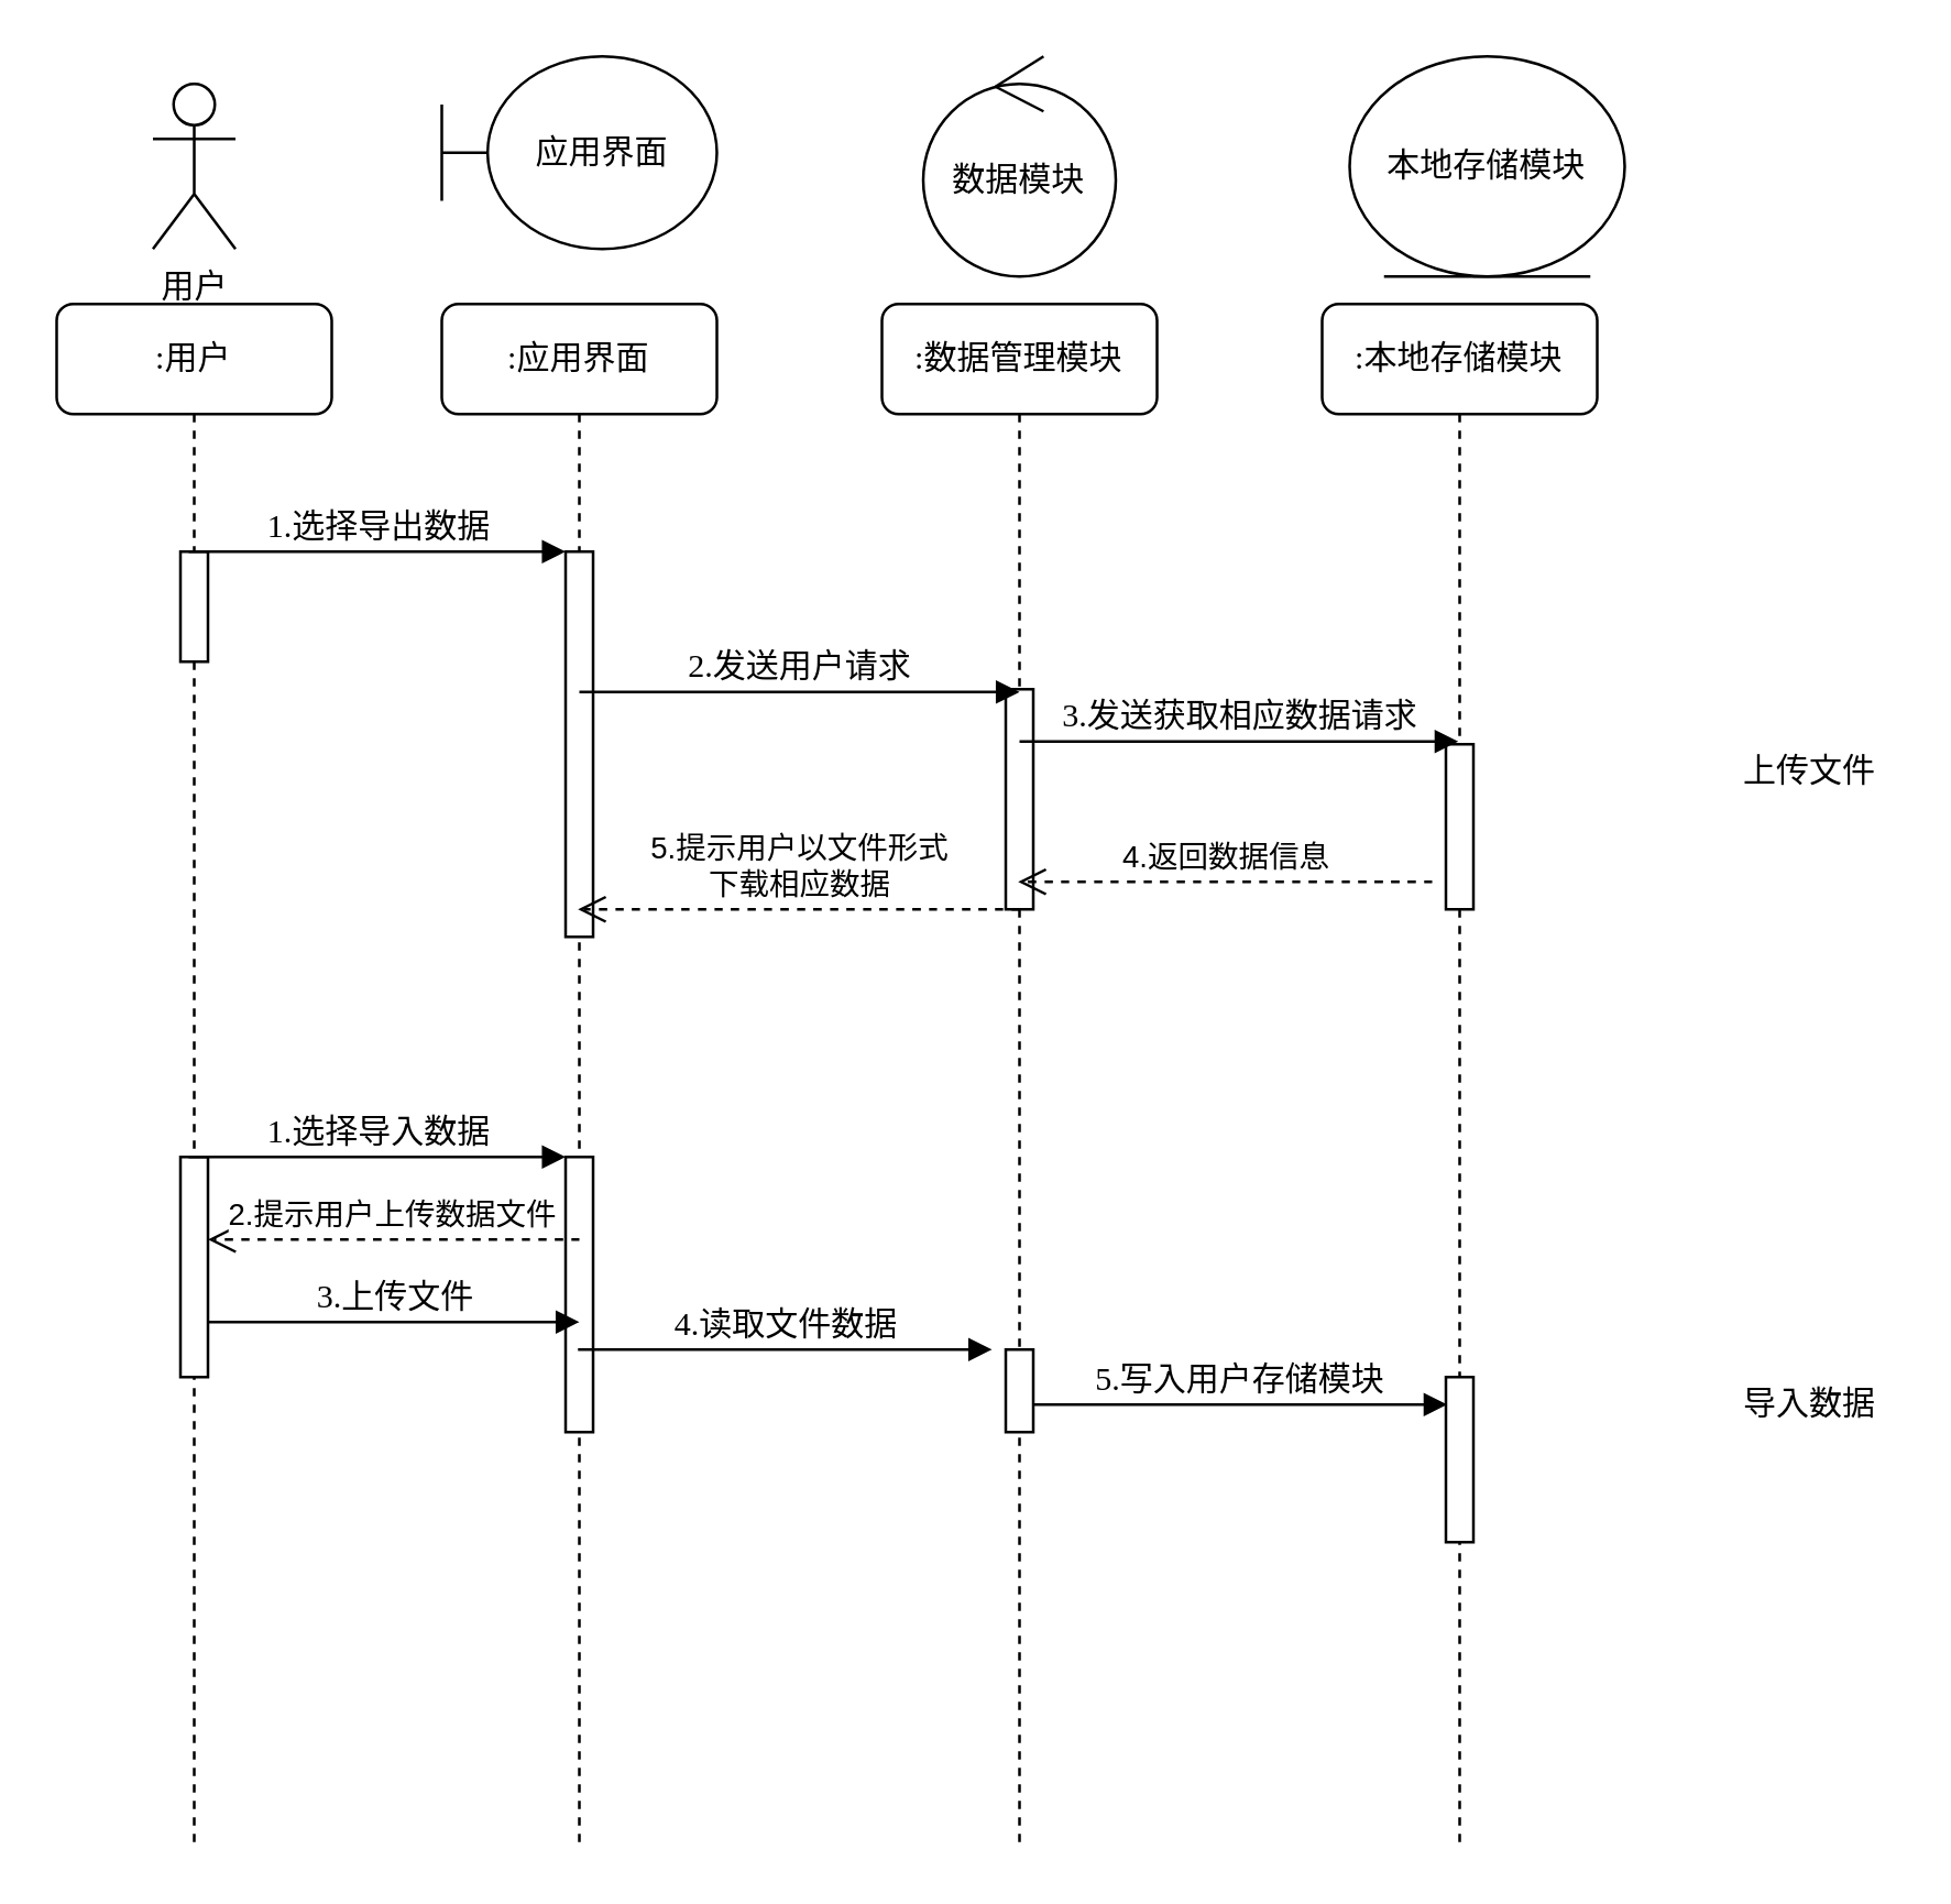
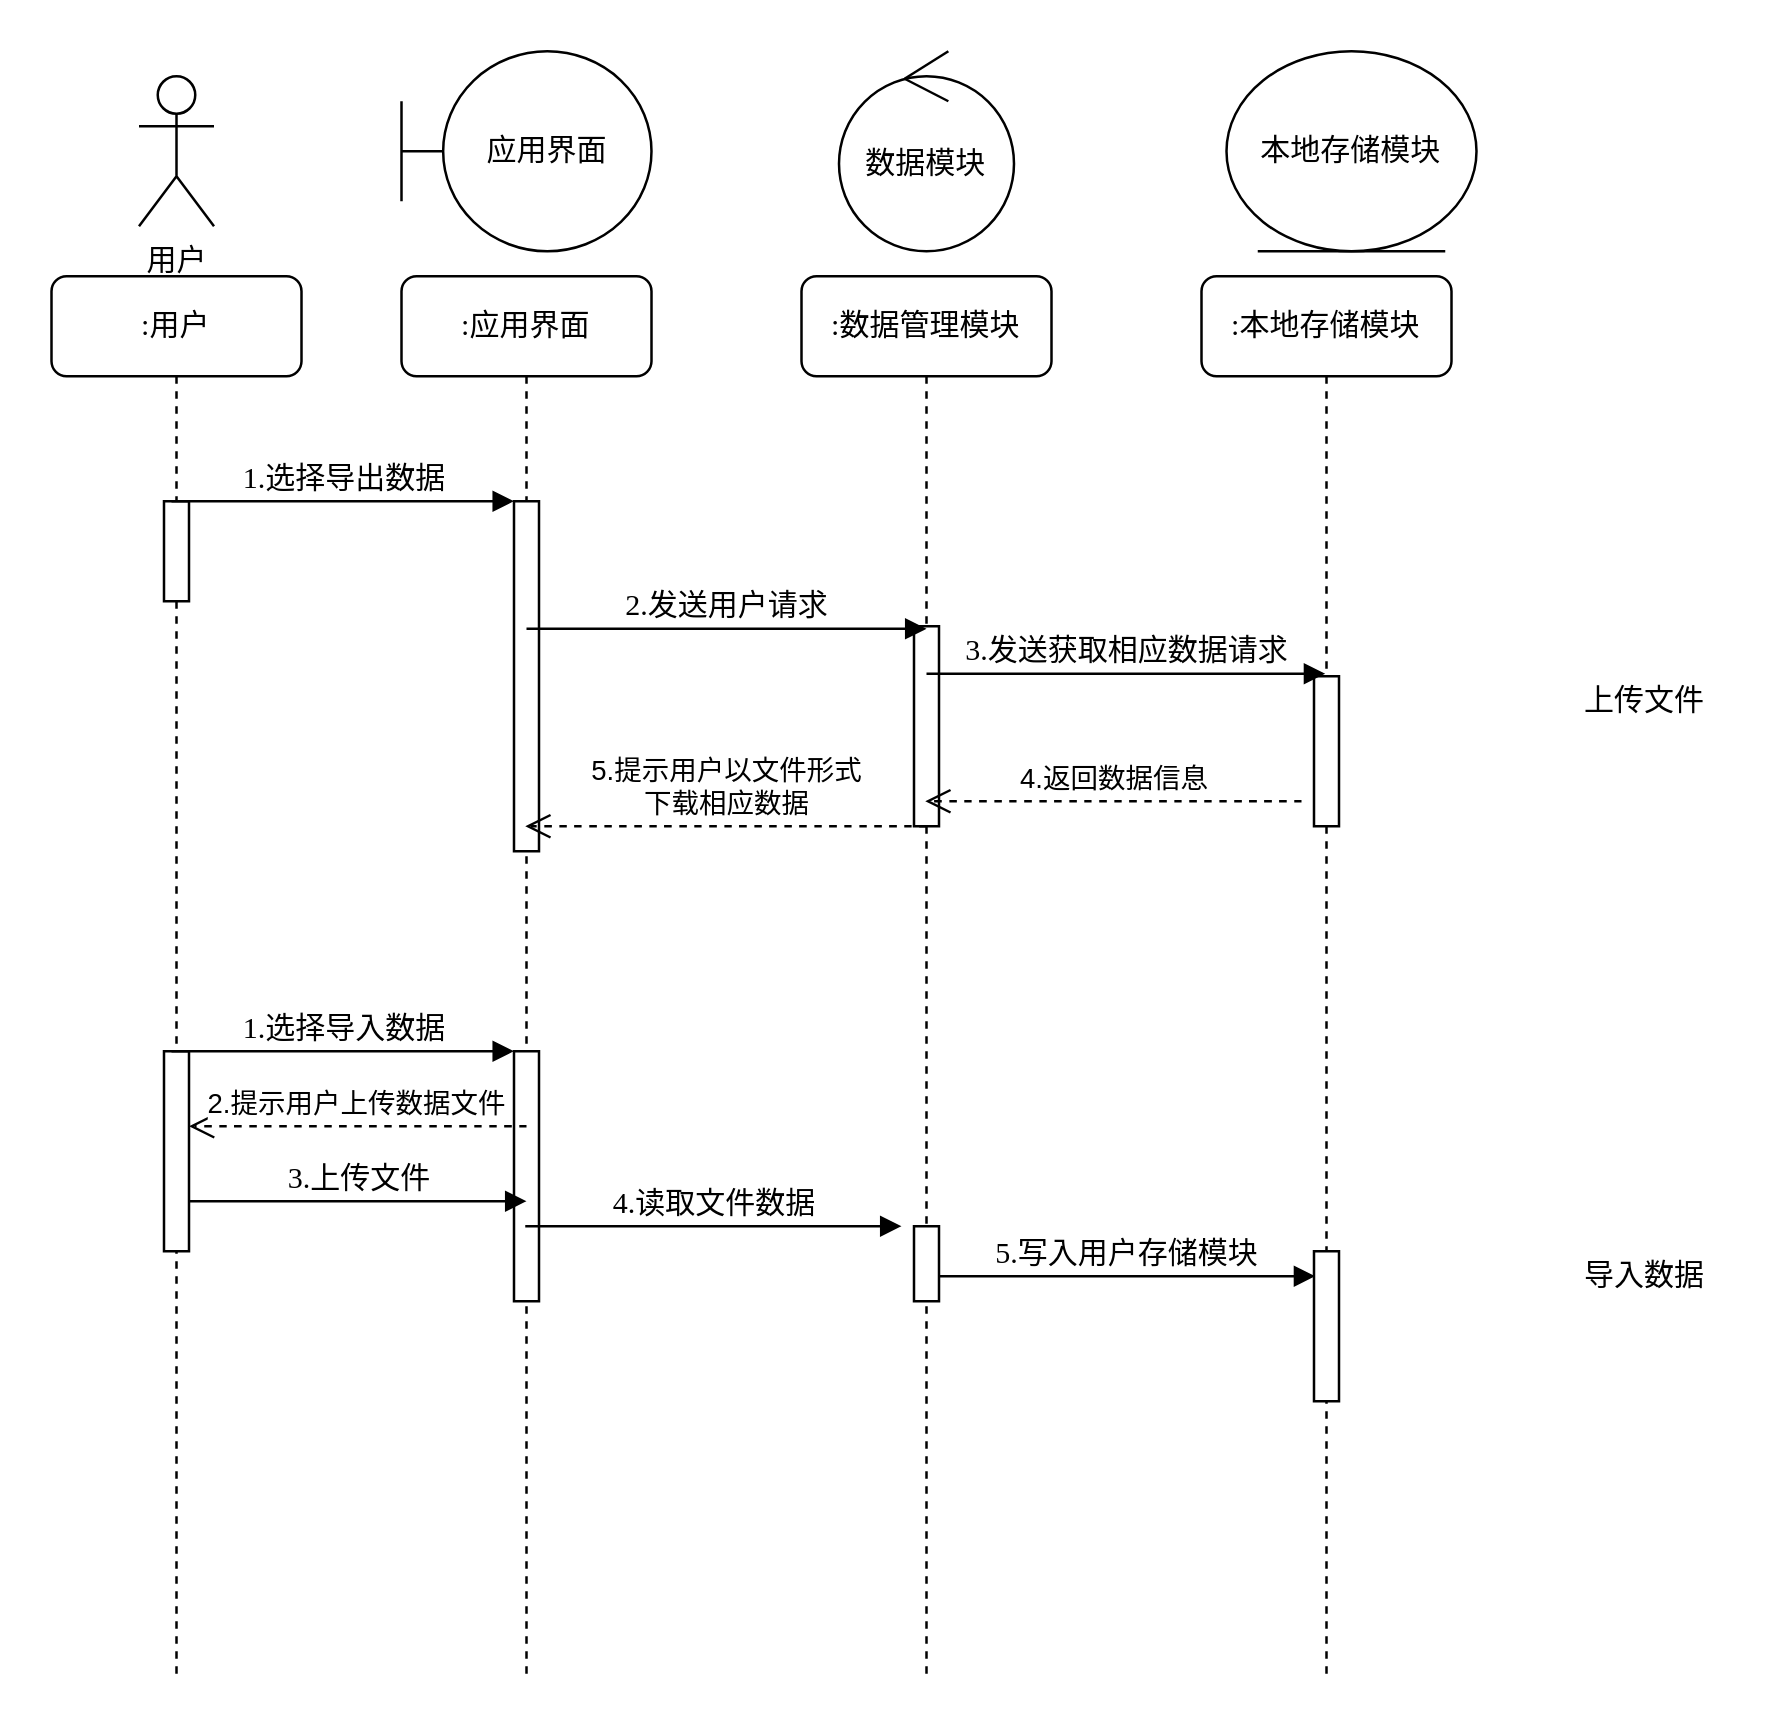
  <mxCell id="0" />
  <mxCell id="1" parent="0" />
  <mxCell id="2" value=":应用界面" style="shape=umlLifeline;perimeter=lifelinePerimeter;whiteSpace=wrap;html=1;container=1;collapsible=0;recursiveResize=0;outlineConnect=0;rounded=1;shadow=0;comic=0;labelBackgroundColor=none;strokeWidth=1;fontFamily=Verdana;fontSize=12;align=center;" parent="1" vertex="1"><mxGeometry x="160" y="110" width="100" height="560" as="geometry" /></mxCell>
  <mxCell id="3" value="" style="html=1;points=[];perimeter=orthogonalPerimeter;rounded=0;shadow=0;comic=0;labelBackgroundColor=none;strokeWidth=1;fontFamily=Verdana;fontSize=12;align=center;" parent="2" vertex="1"><mxGeometry x="45" y="90" width="10" height="140" as="geometry" /></mxCell>
  <mxCell id="4" value="" style="html=1;points=[];perimeter=orthogonalPerimeter;rounded=0;shadow=0;comic=0;labelBackgroundColor=none;strokeWidth=1;fontFamily=Verdana;fontSize=12;align=center;" parent="2" vertex="1"><mxGeometry x="45" y="310" width="10" height="100" as="geometry" /></mxCell>
  <mxCell id="5" value=":数据管理模块" style="shape=umlLifeline;perimeter=lifelinePerimeter;whiteSpace=wrap;html=1;container=1;collapsible=0;recursiveResize=0;outlineConnect=0;rounded=1;shadow=0;comic=0;labelBackgroundColor=none;strokeWidth=1;fontFamily=Verdana;fontSize=12;align=center;" parent="1" vertex="1"><mxGeometry x="320" y="110" width="100" height="560" as="geometry" /></mxCell>
  <mxCell id="6" value="" style="html=1;points=[];perimeter=orthogonalPerimeter;rounded=0;shadow=0;comic=0;labelBackgroundColor=none;strokeWidth=1;fontFamily=Verdana;fontSize=12;align=center;" parent="5" vertex="1"><mxGeometry x="45" y="140" width="10" height="80" as="geometry" /></mxCell>
  <mxCell id="7" value="" style="html=1;points=[];perimeter=orthogonalPerimeter;rounded=0;shadow=0;comic=0;labelBackgroundColor=none;strokeWidth=1;fontFamily=Verdana;fontSize=12;align=center;" parent="5" vertex="1"><mxGeometry x="45" y="380" width="10" height="30" as="geometry" /></mxCell>
  <mxCell id="8" value="5.写入用户存储模块" style="html=1;verticalAlign=bottom;endArrow=block;labelBackgroundColor=none;fontFamily=Verdana;fontSize=12;elbow=vertical;" parent="5" edge="1"><mxGeometry relative="1" as="geometry"><mxPoint x="55" y="400" as="sourcePoint" /><mxPoint x="205.5" y="400" as="targetPoint" /><Array as="points"><mxPoint x="125.5" y="400" /></Array></mxGeometry></mxCell>
  <mxCell id="9" value=":本地存储模块" style="shape=umlLifeline;perimeter=lifelinePerimeter;whiteSpace=wrap;html=1;container=1;collapsible=0;recursiveResize=0;outlineConnect=0;rounded=1;shadow=0;comic=0;labelBackgroundColor=none;strokeWidth=1;fontFamily=Verdana;fontSize=12;align=center;" parent="1" vertex="1"><mxGeometry x="480" y="110" width="100" height="560" as="geometry" /></mxCell>
  <mxCell id="10" value="" style="html=1;points=[];perimeter=orthogonalPerimeter;rounded=0;shadow=0;comic=0;labelBackgroundColor=none;strokeWidth=1;fontFamily=Verdana;fontSize=12;align=center;" parent="9" vertex="1"><mxGeometry x="45" y="160" width="10" height="60" as="geometry" /></mxCell>
  <mxCell id="11" value="" style="html=1;points=[];perimeter=orthogonalPerimeter;rounded=0;shadow=0;comic=0;labelBackgroundColor=none;strokeWidth=1;fontFamily=Verdana;fontSize=12;align=center;" parent="9" vertex="1"><mxGeometry x="45" y="390" width="10" height="60" as="geometry" /></mxCell>
  <mxCell id="12" value=":用户" style="shape=umlLifeline;perimeter=lifelinePerimeter;whiteSpace=wrap;html=1;container=1;collapsible=0;recursiveResize=0;outlineConnect=0;rounded=1;shadow=0;comic=0;labelBackgroundColor=none;strokeWidth=1;fontFamily=Verdana;fontSize=12;align=center;" parent="1" vertex="1"><mxGeometry x="20" y="110" width="100" height="560" as="geometry" /></mxCell>
  <mxCell id="13" value="" style="html=1;points=[];perimeter=orthogonalPerimeter;rounded=0;shadow=0;comic=0;labelBackgroundColor=none;strokeWidth=1;fontFamily=Verdana;fontSize=12;align=center;" parent="12" vertex="1"><mxGeometry x="45" y="90" width="10" height="40" as="geometry" /></mxCell>
  <mxCell id="14" value="2.提示用户上传数据文件" style="html=1;verticalAlign=bottom;endArrow=open;dashed=1;endSize=8;rounded=0;curved=1;" parent="12" edge="1"><mxGeometry relative="1" as="geometry"><mxPoint x="190" y="340" as="sourcePoint" /><mxPoint x="55" y="340" as="targetPoint" /></mxGeometry></mxCell>
  <mxCell id="15" value="用户" style="shape=umlActor;verticalLabelPosition=bottom;verticalAlign=top;html=1;" parent="1" vertex="1"><mxGeometry x="55" y="30" width="30" height="60" as="geometry" /></mxCell>
- <mxCell id="16" value="应用界面" style="shape=umlBoundary;whiteSpace=wrap;html=1;" parent="1" vertex="1"><mxGeometry x="160" y="20" width="100" height="70" as="geometry" /></mxCell>
+ <mxCell id="16" value="应用界面" style="shape=umlBoundary;whiteSpace=wrap;html=1;" parent="1" vertex="1"><mxGeometry x="160" y="20" width="100" height="80" as="geometry" /></mxCell>
  <mxCell id="17" value="数据模块" style="ellipse;shape=umlControl;whiteSpace=wrap;html=1;" parent="1" vertex="1"><mxGeometry x="335" y="20" width="70" height="80" as="geometry" /></mxCell>
  <mxCell id="18" value="本地存储模块" style="ellipse;shape=umlEntity;whiteSpace=wrap;html=1;" parent="1" vertex="1"><mxGeometry x="490" y="20" width="100" height="80" as="geometry" /></mxCell>
  <mxCell id="19" value="1.选择导出数据" style="html=1;verticalAlign=bottom;endArrow=block;entryX=0;entryY=0;labelBackgroundColor=none;fontFamily=Verdana;fontSize=12;edgeStyle=elbowEdgeStyle;elbow=vertical;exitX=0.3;exitY=0;exitDx=0;exitDy=0;exitPerimeter=0;" parent="1" source="13" target="3" edge="1"><mxGeometry relative="1" as="geometry"><mxPoint x="80" y="240" as="sourcePoint" /></mxGeometry></mxCell>
  <mxCell id="20" value="2.发送用户请求" style="html=1;verticalAlign=bottom;endArrow=block;labelBackgroundColor=none;fontFamily=Verdana;fontSize=12;elbow=vertical;entryX=0.5;entryY=0.013;entryDx=0;entryDy=0;entryPerimeter=0;" parent="1" target="6" edge="1"><mxGeometry relative="1" as="geometry"><mxPoint x="210" y="251" as="sourcePoint" /><mxPoint x="348.5" y="383" as="targetPoint" /><Array as="points" /></mxGeometry></mxCell>
  <mxCell id="21" value="5.提示用户以文件形式&lt;br&gt;下载相应数据" style="html=1;verticalAlign=bottom;endArrow=open;dashed=1;endSize=8;rounded=0;curved=1;" parent="1" edge="1"><mxGeometry relative="1" as="geometry"><mxPoint x="370" y="330" as="sourcePoint" /><mxPoint x="209.5" y="330" as="targetPoint" /></mxGeometry></mxCell>
  <mxCell id="22" value="上传文件" style="text;html=1;align=center;verticalAlign=middle;resizable=0;points=[];autosize=1;strokeColor=none;fillColor=none;" parent="1" vertex="1"><mxGeometry x="627" y="270" width="60" height="20" as="geometry" /></mxCell>
  <mxCell id="23" value="导入数据" style="text;html=1;align=center;verticalAlign=middle;resizable=0;points=[];autosize=1;strokeColor=none;fillColor=none;" parent="1" vertex="1"><mxGeometry x="627" y="500" width="60" height="20" as="geometry" /></mxCell>
  <mxCell id="24" value="3.发送获取相应数据请求" style="html=1;verticalAlign=bottom;endArrow=block;labelBackgroundColor=none;fontFamily=Verdana;fontSize=12;elbow=vertical;" parent="1" edge="1"><mxGeometry relative="1" as="geometry"><mxPoint x="370" y="269" as="sourcePoint" /><mxPoint x="529.5" y="269" as="targetPoint" /><Array as="points" /></mxGeometry></mxCell>
  <mxCell id="25" value="4.返回数据信息" style="html=1;verticalAlign=bottom;endArrow=open;dashed=1;endSize=8;rounded=0;curved=1;" parent="1" edge="1"><mxGeometry relative="1" as="geometry"><mxPoint x="520" y="320" as="sourcePoint" /><mxPoint x="369.5" y="320" as="targetPoint" /></mxGeometry></mxCell>
  <mxCell id="26" value="" style="html=1;points=[];perimeter=orthogonalPerimeter;rounded=0;shadow=0;comic=0;labelBackgroundColor=none;strokeWidth=1;fontFamily=Verdana;fontSize=12;align=center;" parent="1" vertex="1"><mxGeometry x="65" y="420" width="10" height="80" as="geometry" /></mxCell>
  <mxCell id="27" value="1.选择导入数据" style="html=1;verticalAlign=bottom;endArrow=block;entryX=0;entryY=0;labelBackgroundColor=none;fontFamily=Verdana;fontSize=12;edgeStyle=elbowEdgeStyle;elbow=vertical;exitX=0.3;exitY=0;exitDx=0;exitDy=0;exitPerimeter=0;" parent="1" source="26" target="4" edge="1"><mxGeometry relative="1" as="geometry"><mxPoint x="15" y="520" as="sourcePoint" /></mxGeometry></mxCell>
  <mxCell id="28" value="4.读取文件数据" style="html=1;verticalAlign=bottom;endArrow=block;labelBackgroundColor=none;fontFamily=Verdana;fontSize=12;elbow=vertical;" parent="1" source="2" edge="1"><mxGeometry relative="1" as="geometry"><mxPoint x="145" y="531" as="sourcePoint" /><mxPoint x="360" y="490" as="targetPoint" /><Array as="points"><mxPoint x="280" y="490" /></Array></mxGeometry></mxCell>
  <mxCell id="29" value="3.上传文件" style="html=1;verticalAlign=bottom;endArrow=block;labelBackgroundColor=none;fontFamily=Verdana;fontSize=12;elbow=vertical;" parent="1" edge="1"><mxGeometry relative="1" as="geometry"><mxPoint x="75" y="480" as="sourcePoint" /><mxPoint x="210" y="480" as="targetPoint" /><Array as="points" /></mxGeometry></mxCell>
